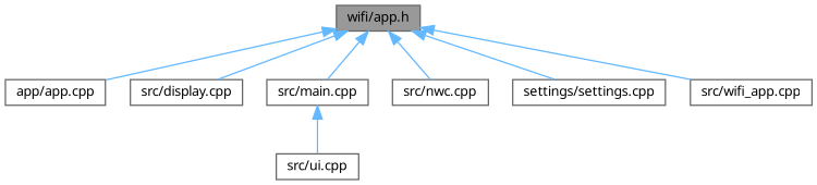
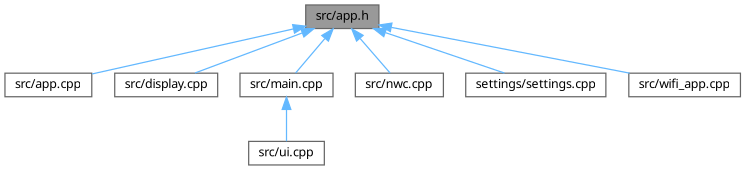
  digraph {
    fontname="Noto Sans"
    node [color=grey40 fillcolor=white fontname="Noto Sans" fontsize=10 shape=box style=filled]
    edge [color=steelblue1 dir=back fontname="Noto Sans" fontsize=10 labelfontname=Helvetica labelfontsize=10 style=solid]
-   n1 [color=gray40 fillcolor=grey60 fontcolor=black height=0.2 label="wifi/app.h" width=0.4]
-   n2 [height=0.2 label="app/app.cpp" width=0.4]
+   n1 [color=gray40 fillcolor=grey60 fontcolor=black height=0.2 label="src/app.h" width=0.4]
+   n2 [height=0.2 label="src/app.cpp" width=0.4]
    n3 [height=0.2 label="src/display.cpp" width=0.4]
    n4 [height=0.2 label="src/main.cpp" width=0.4]
    n5 [height=0.2 label="src/nwc.cpp" width=0.4]
    n6 [height=0.2 label="settings/settings.cpp" width=0.4]
    n7 [height=0.2 label="src/wifi_app.cpp" width=0.4]
    n8 [height=0.2 label="src/ui.cpp" width=0.4]
    n1 -> n2
    n1 -> n3
    n1 -> n4
    n1 -> n5
    n1 -> n6
    n1 -> n7
    n4 -> n8
  }
